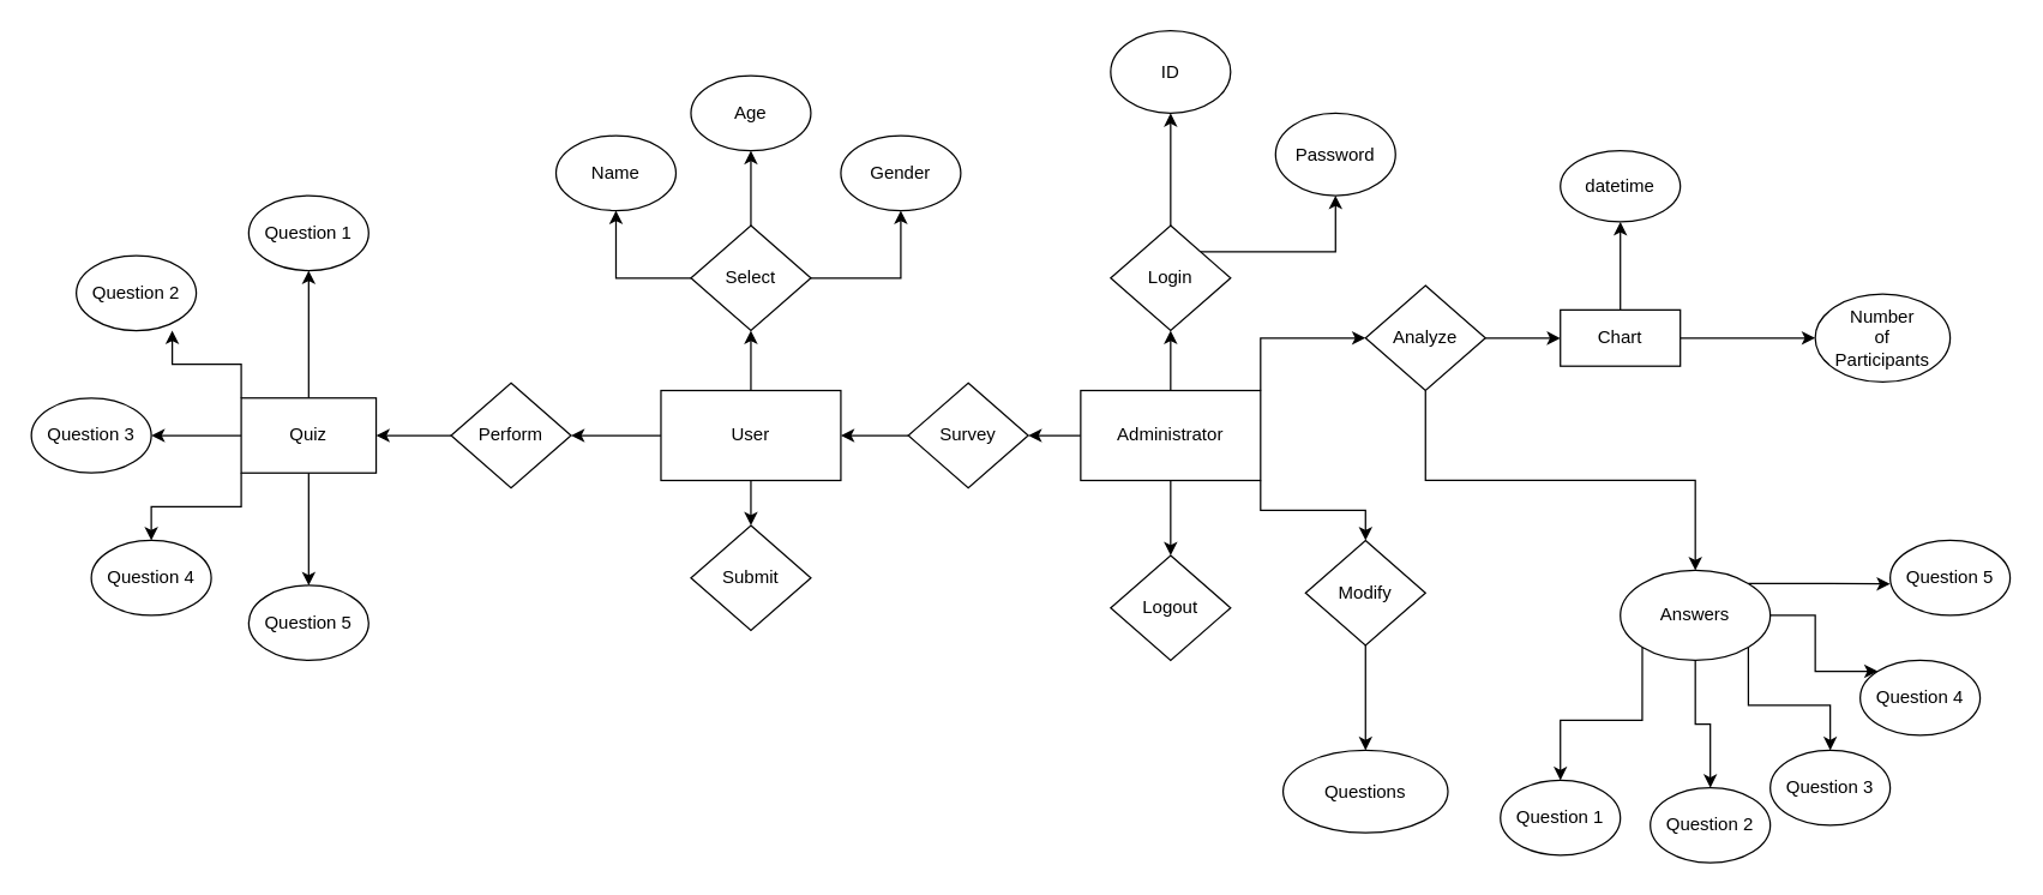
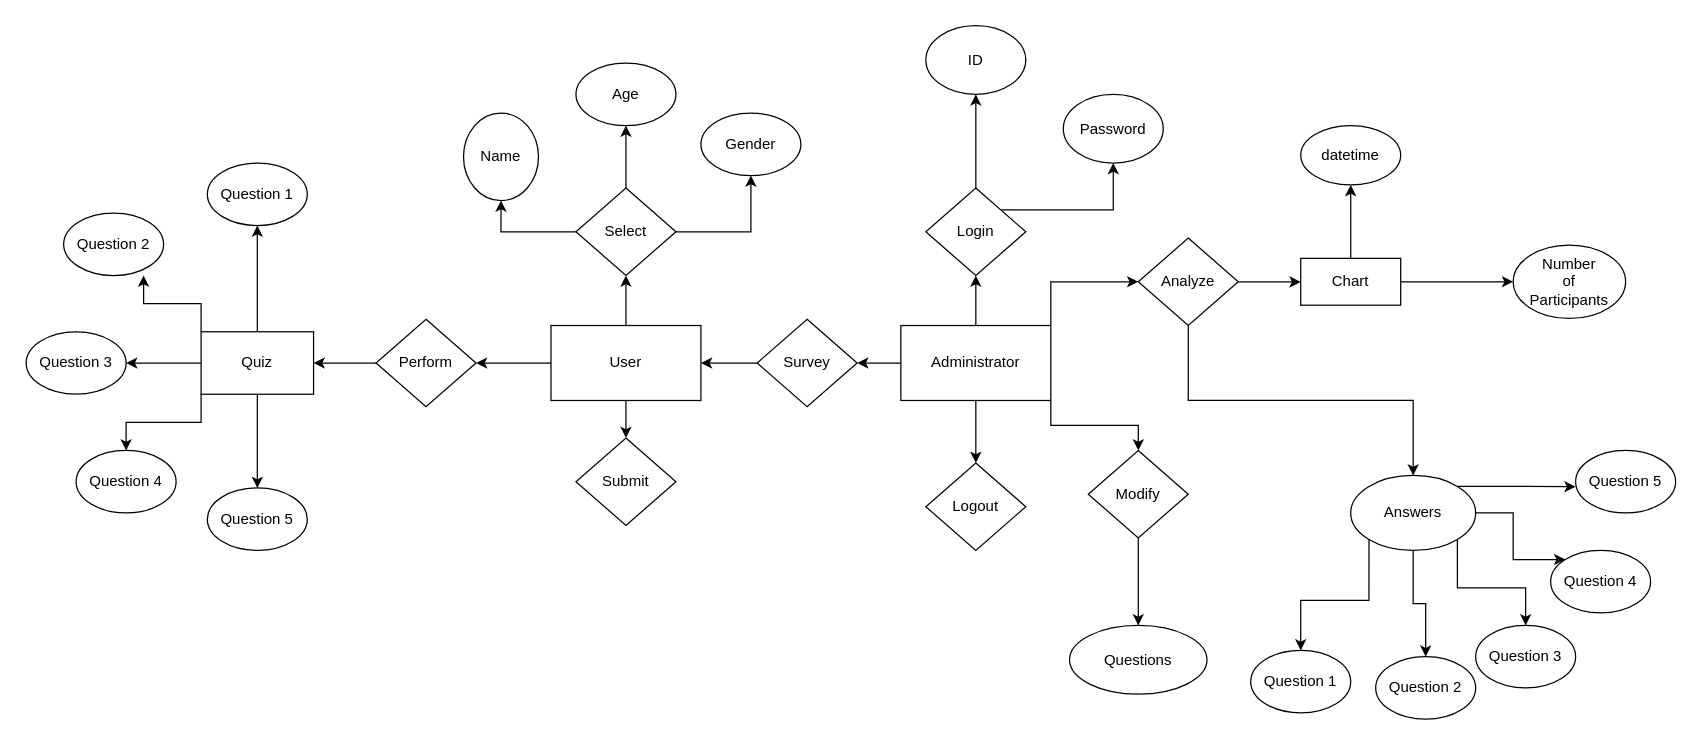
  <mxCell id="0" />
  <mxCell id="1" parent="0" />
  <mxCell id="2" style="edgeStyle=orthogonalEdgeStyle;rounded=0;orthogonalLoop=1;jettySize=auto;html=1;exitX=0.5;exitY=0;exitDx=0;exitDy=0;entryX=0.5;entryY=1;entryDx=0;entryDy=0;" edge="1" parent="1" source="7" target="23"><mxGeometry relative="1" as="geometry" /></mxCell>
  <mxCell id="3" style="edgeStyle=orthogonalEdgeStyle;rounded=0;orthogonalLoop=1;jettySize=auto;html=1;exitX=1;exitY=0;exitDx=0;exitDy=0;" edge="1" parent="1" source="7" target="26"><mxGeometry relative="1" as="geometry" /></mxCell>
  <mxCell id="4" style="edgeStyle=orthogonalEdgeStyle;rounded=0;orthogonalLoop=1;jettySize=auto;html=1;exitX=1;exitY=1;exitDx=0;exitDy=0;entryX=0.5;entryY=0;entryDx=0;entryDy=0;" edge="1" parent="1" source="7" target="28"><mxGeometry relative="1" as="geometry" /></mxCell>
  <mxCell id="5" style="edgeStyle=orthogonalEdgeStyle;rounded=0;orthogonalLoop=1;jettySize=auto;html=1;exitX=0.5;exitY=1;exitDx=0;exitDy=0;entryX=0.5;entryY=0;entryDx=0;entryDy=0;" edge="1" parent="1" source="7" target="29"><mxGeometry relative="1" as="geometry" /></mxCell>
  <mxCell id="6" style="edgeStyle=orthogonalEdgeStyle;rounded=0;orthogonalLoop=1;jettySize=auto;html=1;exitX=0;exitY=0.5;exitDx=0;exitDy=0;entryX=1;entryY=0.5;entryDx=0;entryDy=0;" edge="1" parent="1" source="7" target="13"><mxGeometry relative="1" as="geometry" /></mxCell>
  <mxCell id="7" value="Administrator" style="rounded=0;whiteSpace=wrap;html=1;" vertex="1" parent="1"><mxGeometry x="720" y="260" width="120" height="60" as="geometry" /></mxCell>
  <mxCell id="8" style="edgeStyle=orthogonalEdgeStyle;rounded=0;orthogonalLoop=1;jettySize=auto;html=1;exitX=0;exitY=0.5;exitDx=0;exitDy=0;entryX=1;entryY=0.5;entryDx=0;entryDy=0;" edge="1" parent="1" source="11" target="19"><mxGeometry relative="1" as="geometry"><mxPoint x="380" y="290" as="targetPoint" /></mxGeometry></mxCell>
  <mxCell id="9" style="edgeStyle=orthogonalEdgeStyle;rounded=0;orthogonalLoop=1;jettySize=auto;html=1;exitX=0.5;exitY=0;exitDx=0;exitDy=0;entryX=0.5;entryY=1;entryDx=0;entryDy=0;" edge="1" parent="1" source="11" target="17"><mxGeometry relative="1" as="geometry" /></mxCell>
  <mxCell id="10" style="edgeStyle=orthogonalEdgeStyle;rounded=0;orthogonalLoop=1;jettySize=auto;html=1;exitX=0.5;exitY=1;exitDx=0;exitDy=0;entryX=0.5;entryY=0;entryDx=0;entryDy=0;" edge="1" parent="1" source="11" target="20"><mxGeometry relative="1" as="geometry" /></mxCell>
  <mxCell id="11" value="User" style="rounded=0;whiteSpace=wrap;html=1;" vertex="1" parent="1"><mxGeometry x="440" y="260" width="120" height="60" as="geometry" /></mxCell>
  <mxCell id="12" style="edgeStyle=orthogonalEdgeStyle;rounded=0;orthogonalLoop=1;jettySize=auto;html=1;exitX=0;exitY=0.5;exitDx=0;exitDy=0;entryX=1;entryY=0.5;entryDx=0;entryDy=0;" edge="1" parent="1" source="13" target="11"><mxGeometry relative="1" as="geometry" /></mxCell>
  <mxCell id="13" value="Survey" style="rhombus;whiteSpace=wrap;html=1;" vertex="1" parent="1"><mxGeometry x="605" y="255" width="80" height="70" as="geometry" /></mxCell>
  <mxCell id="14" style="edgeStyle=orthogonalEdgeStyle;rounded=0;orthogonalLoop=1;jettySize=auto;html=1;exitX=0.5;exitY=0;exitDx=0;exitDy=0;entryX=0.5;entryY=1;entryDx=0;entryDy=0;" edge="1" parent="1" source="17" target="31"><mxGeometry relative="1" as="geometry" /></mxCell>
  <mxCell id="15" style="edgeStyle=orthogonalEdgeStyle;rounded=0;orthogonalLoop=1;jettySize=auto;html=1;exitX=1;exitY=0.5;exitDx=0;exitDy=0;entryX=0.5;entryY=1;entryDx=0;entryDy=0;" edge="1" parent="1" source="17" target="32"><mxGeometry relative="1" as="geometry" /></mxCell>
  <mxCell id="16" style="edgeStyle=orthogonalEdgeStyle;rounded=0;orthogonalLoop=1;jettySize=auto;html=1;exitX=0;exitY=0.5;exitDx=0;exitDy=0;entryX=0.5;entryY=1;entryDx=0;entryDy=0;" edge="1" parent="1" source="17" target="30"><mxGeometry relative="1" as="geometry" /></mxCell>
  <mxCell id="17" value="Select" style="rhombus;whiteSpace=wrap;html=1;" vertex="1" parent="1"><mxGeometry x="460" y="150" width="80" height="70" as="geometry" /></mxCell>
  <mxCell id="18" style="edgeStyle=orthogonalEdgeStyle;rounded=0;orthogonalLoop=1;jettySize=auto;html=1;exitX=0;exitY=0.5;exitDx=0;exitDy=0;" edge="1" parent="1" source="19"><mxGeometry relative="1" as="geometry"><mxPoint x="250" y="290" as="targetPoint" /></mxGeometry></mxCell>
  <mxCell id="19" value="Perform" style="rhombus;whiteSpace=wrap;html=1;" vertex="1" parent="1"><mxGeometry x="300" y="255" width="80" height="70" as="geometry" /></mxCell>
  <mxCell id="20" value="Submit" style="rhombus;whiteSpace=wrap;html=1;" vertex="1" parent="1"><mxGeometry x="460" y="350" width="80" height="70" as="geometry" /></mxCell>
  <mxCell id="21" value="" style="edgeStyle=orthogonalEdgeStyle;rounded=0;orthogonalLoop=1;jettySize=auto;html=1;" edge="1" parent="1" source="23" target="48"><mxGeometry relative="1" as="geometry" /></mxCell>
  <mxCell id="22" style="edgeStyle=orthogonalEdgeStyle;rounded=0;orthogonalLoop=1;jettySize=auto;html=1;exitX=1;exitY=0;exitDx=0;exitDy=0;" edge="1" parent="1" source="23" target="49"><mxGeometry relative="1" as="geometry" /></mxCell>
  <mxCell id="23" value="Login" style="rhombus;whiteSpace=wrap;html=1;" vertex="1" parent="1"><mxGeometry x="740" y="150" width="80" height="70" as="geometry" /></mxCell>
  <mxCell id="24" value="" style="edgeStyle=orthogonalEdgeStyle;rounded=0;orthogonalLoop=1;jettySize=auto;html=1;" edge="1" parent="1" source="26" target="47"><mxGeometry relative="1" as="geometry" /></mxCell>
  <mxCell id="25" style="edgeStyle=orthogonalEdgeStyle;rounded=0;orthogonalLoop=1;jettySize=auto;html=1;exitX=0.5;exitY=1;exitDx=0;exitDy=0;" edge="1" parent="1" source="26" target="57"><mxGeometry relative="1" as="geometry"><mxPoint x="1080" y="330" as="targetPoint" /></mxGeometry></mxCell>
  <mxCell id="26" value="Analyze" style="rhombus;whiteSpace=wrap;html=1;" vertex="1" parent="1"><mxGeometry x="910" y="190.01" width="80" height="70" as="geometry" /></mxCell>
  <mxCell id="27" value="" style="edgeStyle=orthogonalEdgeStyle;rounded=0;orthogonalLoop=1;jettySize=auto;html=1;" edge="1" parent="1" source="28" target="44"><mxGeometry relative="1" as="geometry" /></mxCell>
  <mxCell id="28" value="Modify" style="rhombus;whiteSpace=wrap;html=1;" vertex="1" parent="1"><mxGeometry x="870" y="360" width="80" height="70" as="geometry" /></mxCell>
  <mxCell id="29" value="Logout" style="rhombus;whiteSpace=wrap;html=1;" vertex="1" parent="1"><mxGeometry x="740" y="370" width="80" height="70" as="geometry" /></mxCell>
- <mxCell id="30" value="Name" style="ellipse;whiteSpace=wrap;html=1;" vertex="1" parent="1"><mxGeometry x="370" y="90" width="80" height="50" as="geometry" /></mxCell>
+ <mxCell id="30" value="Name" style="ellipse;whiteSpace=wrap;html=1;" vertex="1" parent="1"><mxGeometry x="370" y="90" width="60" height="70" as="geometry" /></mxCell>
  <mxCell id="31" value="Age" style="ellipse;whiteSpace=wrap;html=1;" vertex="1" parent="1"><mxGeometry x="460" y="50" width="80" height="50" as="geometry" /></mxCell>
  <mxCell id="32" value="Gender" style="ellipse;whiteSpace=wrap;html=1;" vertex="1" parent="1"><mxGeometry x="560" y="90" width="80" height="50" as="geometry" /></mxCell>
  <mxCell id="33" value="Question 3" style="ellipse;whiteSpace=wrap;html=1;" vertex="1" parent="1"><mxGeometry x="20" y="265" width="80" height="50" as="geometry" /></mxCell>
  <mxCell id="34" value="Question 2" style="ellipse;whiteSpace=wrap;html=1;" vertex="1" parent="1"><mxGeometry x="50" y="170" width="80" height="50" as="geometry" /></mxCell>
  <mxCell id="35" value="Question 4" style="ellipse;whiteSpace=wrap;html=1;" vertex="1" parent="1"><mxGeometry x="60" y="360" width="80" height="50" as="geometry" /></mxCell>
  <mxCell id="36" value="Question 5" style="ellipse;whiteSpace=wrap;html=1;" vertex="1" parent="1"><mxGeometry x="165" y="390" width="80" height="50" as="geometry" /></mxCell>
  <mxCell id="37" value="Question 1" style="ellipse;whiteSpace=wrap;html=1;" vertex="1" parent="1"><mxGeometry x="165" y="130" width="80" height="50" as="geometry" /></mxCell>
  <mxCell id="38" style="edgeStyle=orthogonalEdgeStyle;rounded=0;orthogonalLoop=1;jettySize=auto;html=1;exitX=0.5;exitY=0;exitDx=0;exitDy=0;entryX=0.5;entryY=1;entryDx=0;entryDy=0;" edge="1" parent="1" source="42" target="37"><mxGeometry relative="1" as="geometry" /></mxCell>
  <mxCell id="39" style="edgeStyle=orthogonalEdgeStyle;rounded=0;orthogonalLoop=1;jettySize=auto;html=1;exitX=0;exitY=0.5;exitDx=0;exitDy=0;" edge="1" parent="1" source="42"><mxGeometry relative="1" as="geometry"><mxPoint x="100" y="290" as="targetPoint" /></mxGeometry></mxCell>
  <mxCell id="40" style="edgeStyle=orthogonalEdgeStyle;rounded=0;orthogonalLoop=1;jettySize=auto;html=1;exitX=0;exitY=1;exitDx=0;exitDy=0;entryX=0.5;entryY=0;entryDx=0;entryDy=0;" edge="1" parent="1" source="42" target="35"><mxGeometry relative="1" as="geometry" /></mxCell>
  <mxCell id="41" style="edgeStyle=orthogonalEdgeStyle;rounded=0;orthogonalLoop=1;jettySize=auto;html=1;exitX=0.5;exitY=1;exitDx=0;exitDy=0;" edge="1" parent="1" source="42"><mxGeometry relative="1" as="geometry"><mxPoint x="205" y="390" as="targetPoint" /></mxGeometry></mxCell>
  <mxCell id="42" value="Quiz" style="rounded=0;whiteSpace=wrap;html=1;" vertex="1" parent="1"><mxGeometry x="160" y="265" width="90" height="50" as="geometry" /></mxCell>
  <mxCell id="43" style="edgeStyle=orthogonalEdgeStyle;rounded=0;orthogonalLoop=1;jettySize=auto;html=1;exitX=0;exitY=0;exitDx=0;exitDy=0;entryX=0.8;entryY=1;entryDx=0;entryDy=0;entryPerimeter=0;" edge="1" parent="1" source="42" target="34"><mxGeometry relative="1" as="geometry" /></mxCell>
  <mxCell id="44" value="Questions" style="ellipse;whiteSpace=wrap;html=1;" vertex="1" parent="1"><mxGeometry x="855" y="500" width="110" height="55" as="geometry" /></mxCell>
  <mxCell id="45" value="" style="edgeStyle=orthogonalEdgeStyle;rounded=0;orthogonalLoop=1;jettySize=auto;html=1;" edge="1" parent="1" source="47" target="50"><mxGeometry relative="1" as="geometry" /></mxCell>
  <mxCell id="46" value="" style="edgeStyle=orthogonalEdgeStyle;rounded=0;orthogonalLoop=1;jettySize=auto;html=1;" edge="1" parent="1" source="47" target="51"><mxGeometry relative="1" as="geometry" /></mxCell>
  <mxCell id="47" value="Chart" style="whiteSpace=wrap;html=1;" vertex="1" parent="1"><mxGeometry x="1040" y="206.25" width="80" height="37.5" as="geometry" /></mxCell>
  <mxCell id="48" value="ID" style="ellipse;whiteSpace=wrap;html=1;" vertex="1" parent="1"><mxGeometry x="740" y="20" width="80" height="55" as="geometry" /></mxCell>
  <mxCell id="49" value="Password" style="ellipse;whiteSpace=wrap;html=1;" vertex="1" parent="1"><mxGeometry x="850" y="75" width="80" height="55" as="geometry" /></mxCell>
  <mxCell id="50" value="datetime" style="ellipse;whiteSpace=wrap;html=1;" vertex="1" parent="1"><mxGeometry x="1040" y="100" width="80" height="47.5" as="geometry" /></mxCell>
  <mxCell id="51" value="Number&lt;div&gt;of&lt;/div&gt;&lt;div&gt;Participants&lt;/div&gt;" style="ellipse;whiteSpace=wrap;html=1;" vertex="1" parent="1"><mxGeometry x="1210" y="195.63" width="90" height="58.75" as="geometry" /></mxCell>
  <mxCell id="52" style="edgeStyle=orthogonalEdgeStyle;rounded=0;orthogonalLoop=1;jettySize=auto;html=1;exitX=0.5;exitY=1;exitDx=0;exitDy=0;entryX=0.5;entryY=0;entryDx=0;entryDy=0;" edge="1" parent="1" source="57" target="61"><mxGeometry relative="1" as="geometry" /></mxCell>
  <mxCell id="53" style="edgeStyle=orthogonalEdgeStyle;rounded=0;orthogonalLoop=1;jettySize=auto;html=1;exitX=1;exitY=1;exitDx=0;exitDy=0;entryX=0.5;entryY=0;entryDx=0;entryDy=0;" edge="1" parent="1" source="57" target="58"><mxGeometry relative="1" as="geometry" /></mxCell>
  <mxCell id="54" style="edgeStyle=orthogonalEdgeStyle;rounded=0;orthogonalLoop=1;jettySize=auto;html=1;exitX=1;exitY=0.5;exitDx=0;exitDy=0;entryX=0;entryY=0;entryDx=0;entryDy=0;" edge="1" parent="1" source="57" target="60"><mxGeometry relative="1" as="geometry" /></mxCell>
  <mxCell id="55" style="edgeStyle=orthogonalEdgeStyle;rounded=0;orthogonalLoop=1;jettySize=auto;html=1;exitX=1;exitY=0;exitDx=0;exitDy=0;" edge="1" parent="1" source="57"><mxGeometry relative="1" as="geometry"><mxPoint x="1260" y="389" as="targetPoint" /></mxGeometry></mxCell>
  <mxCell id="56" style="edgeStyle=orthogonalEdgeStyle;rounded=0;orthogonalLoop=1;jettySize=auto;html=1;exitX=0;exitY=1;exitDx=0;exitDy=0;" edge="1" parent="1" source="57" target="62"><mxGeometry relative="1" as="geometry" /></mxCell>
  <mxCell id="57" value="Answers" style="ellipse;whiteSpace=wrap;html=1;" vertex="1" parent="1"><mxGeometry x="1080" y="380" width="100" height="60" as="geometry" /></mxCell>
  <mxCell id="58" value="Question 3" style="ellipse;whiteSpace=wrap;html=1;" vertex="1" parent="1"><mxGeometry x="1180" y="500" width="80" height="50" as="geometry" /></mxCell>
  <mxCell id="59" value="Question 5" style="ellipse;whiteSpace=wrap;html=1;" vertex="1" parent="1"><mxGeometry x="1260" y="360" width="80" height="50" as="geometry" /></mxCell>
  <mxCell id="60" value="Question 4" style="ellipse;whiteSpace=wrap;html=1;" vertex="1" parent="1"><mxGeometry x="1240" y="440" width="80" height="50" as="geometry" /></mxCell>
  <mxCell id="61" value="Question 2" style="ellipse;whiteSpace=wrap;html=1;" vertex="1" parent="1"><mxGeometry x="1100" y="525" width="80" height="50" as="geometry" /></mxCell>
  <mxCell id="62" value="Question 1" style="ellipse;whiteSpace=wrap;html=1;" vertex="1" parent="1"><mxGeometry x="1000" y="520" width="80" height="50" as="geometry" /></mxCell>
